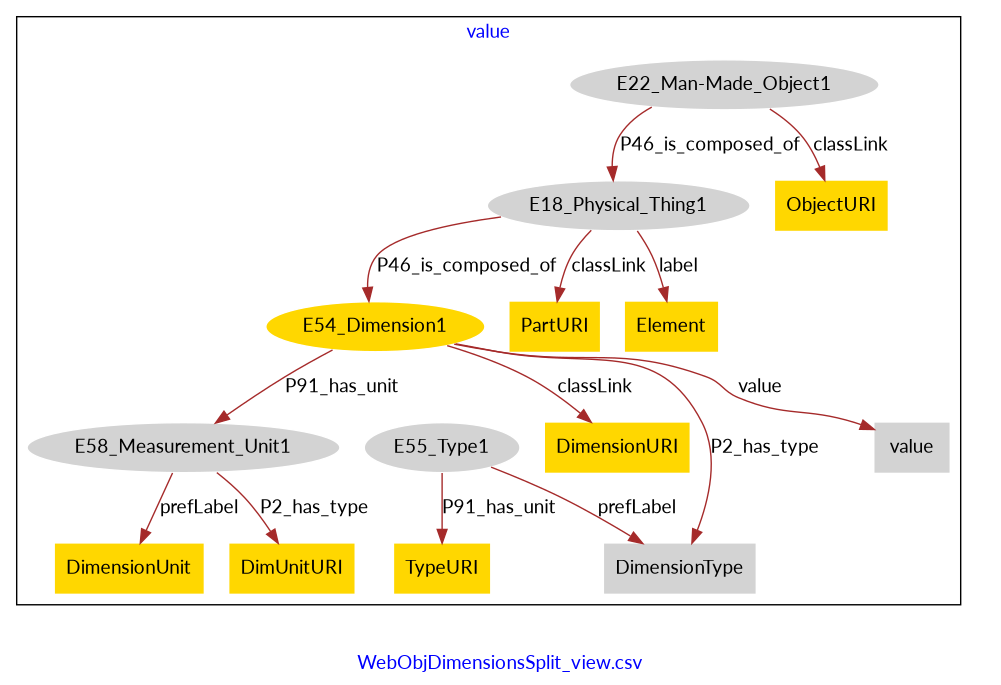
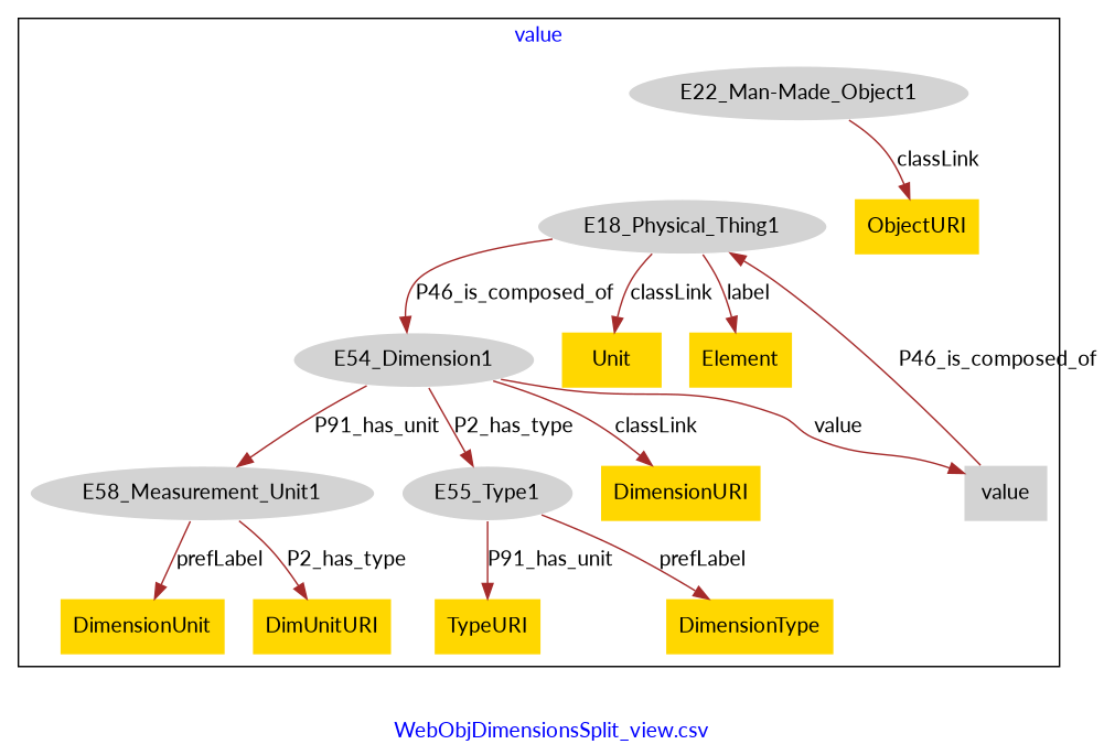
  digraph {
    fontcolor=blue
    fontname=Lato
    label="WebObjDimensionsSplit_view.csv"
    remincross=true
    node [fillcolor=gold fontname=Lato style=filled shape=plaintext]
    edge [color=brown fontcolor=black fontname=Lato]
    n1 [color=white fillcolor=lightgray label=E18_Physical_Thing1 shape=""]
-   n2 [color=white label=E54_Dimension1 shape=""]
+   n2 [color=white fillcolor=lightgray label=E54_Dimension1 shape=""]
    n3 [color=white fillcolor=lightgray label="E22_Man-Made_Object1" shape=""]
    n4 [color=white fillcolor=lightgray label=E55_Type1 shape=""]
    n5 [color=white fillcolor=lightgray label=E58_Measurement_Unit1 shape=""]
-   n6 [label=PartURI]
+   n6 [label=Unit]
    n7 [label=DimUnitURI]
    n8 [fillcolor=lightgray label=value]
    n9 [label=ObjectURI]
    n10 [label=TypeURI]
-   n11 [fillcolor=lightgray label=DimensionType]
+   n11 [label=DimensionType]
    n12 [label=Element]
    n13 [label=DimensionURI]
    n14 [label=DimensionUnit]
    subgraph cluster_1 {
      label=value
      n1
      n2
      n3
      n4
      n5
      n6
      n7
      n8
      n9
      n10
      n11
      n12
      n13
      n14
    }
    n1 -> n2 [label=P46_is_composed_of]
    n1 -> n6 [label=classLink]
    n1 -> n12 [label=label]
-   n2 -> n11 [label=P2_has_type]
+   n2 -> n4 [label=P2_has_type]
    n2 -> n5 [label=P91_has_unit]
    n2 -> n8 [label=value]
    n2 -> n13 [label=classLink]
-   n3 -> n1 [label=P46_is_composed_of]
+   n8 -> n1 [label=P46_is_composed_of]
    n3 -> n9 [label=classLink]
    n4 -> n10 [label=P91_has_unit]
    n4 -> n11 [label=prefLabel]
    n5 -> n7 [label=P2_has_type]
    n5 -> n14 [label=prefLabel]
  }
